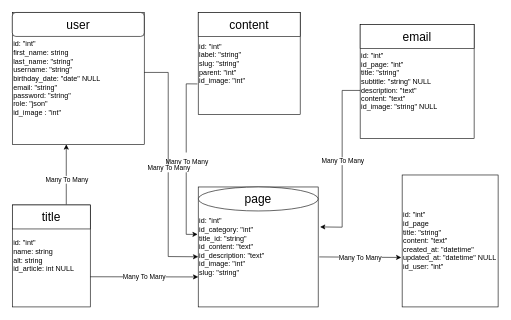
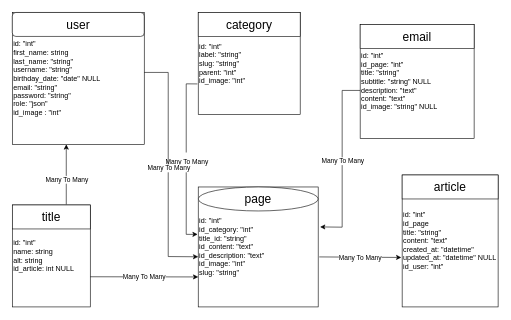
  <mxCell id="0" />
  <mxCell id="1" parent="0" />
  <mxCell id="2" value="id: &quot;int&quot;&lt;br&gt;label: &quot;string&quot;&lt;br&gt;slug: &quot;string&quot;&lt;br&gt;parent: &quot;int&quot;&lt;br&gt;id_image: &quot;int&quot;" style="whiteSpace=wrap;html=1;aspect=fixed;align=left;" parent="1" vertex="1"><mxGeometry x="330" y="20" width="170" height="170" as="geometry" /></mxCell>
- <mxCell id="3" value="&lt;font style=&quot;font-size: 20px&quot;&gt;content&lt;/font&gt;" style="rounded=0;whiteSpace=wrap;html=1;" parent="1" vertex="1"><mxGeometry x="330" y="20" width="170" height="40" as="geometry" /></mxCell>
+ <mxCell id="3" value="&lt;font style=&quot;font-size: 20px&quot;&gt;category&lt;/font&gt;" style="rounded=0;whiteSpace=wrap;html=1;" parent="1" vertex="1"><mxGeometry x="330" y="20" width="170" height="40" as="geometry" /></mxCell>
  <mxCell id="4" value="id: &quot;int&quot;&lt;br&gt;id_category: &quot;int&quot;&lt;br&gt;title_id: &quot;string&quot;&lt;br&gt;id_content: &quot;text&quot;&lt;br&gt;id_description: &quot;text&quot;&lt;br&gt;id_image: &quot;int&quot;&lt;br&gt;slug: &quot;string&quot;" style="whiteSpace=wrap;html=1;aspect=fixed;align=left;" parent="1" vertex="1"><mxGeometry x="330" y="310.98" width="200" height="200" as="geometry" /></mxCell>
  <mxCell id="5" value="page" style="ellipse;whiteSpace=wrap;html=1;fontSize=20;align=center;" parent="1" vertex="1"><mxGeometry x="330" y="310.98" width="200" height="40" as="geometry" /></mxCell>
  <mxCell id="6" value="" style="endArrow=classic;html=1;rounded=0;fontSize=20;exitX=-0.008;exitY=0.701;exitDx=0;exitDy=0;exitPerimeter=0;" parent="1" source="2" edge="1"><mxGeometry relative="1" as="geometry"><mxPoint x="300" y="140.98" as="sourcePoint" /><mxPoint x="329" y="390" as="targetPoint" /><Array as="points"><mxPoint x="310" y="139" /><mxPoint x="310" y="390" /></Array></mxGeometry></mxCell>
  <mxCell id="7" value="&lt;font style=&quot;font-size: 11px&quot;&gt;Many To Many&lt;/font&gt;" style="edgeLabel;resizable=0;html=1;align=center;verticalAlign=middle;fontSize=20;" parent="6" connectable="0" vertex="1"><mxGeometry relative="1" as="geometry" /></mxCell>
  <mxCell id="8" value="id: &quot;int&quot;&lt;br&gt;id_page&lt;br&gt;title: &quot;string&quot;&lt;br&gt;content: &quot;text&quot;&lt;br&gt;created_at: &quot;datetime&quot;&lt;br&gt;updated_at: &quot;datetime&quot; NULL&lt;br&gt;id_user: &quot;int&quot;" style="whiteSpace=wrap;html=1;align=left;" parent="1" vertex="1"><mxGeometry x="670" y="290.98" width="160" height="220" as="geometry" /></mxCell>
+ <mxCell id="9" value="article" style="rounded=0;whiteSpace=wrap;html=1;fontSize=20;align=center;" parent="1" vertex="1"><mxGeometry x="670" y="290.98" width="160" height="40" as="geometry" /></mxCell>
  <mxCell id="10" value="id: &quot;int&quot;&lt;br&gt;name: string&lt;br&gt;alt: string&lt;br&gt;id_article: int NULL" style="whiteSpace=wrap;html=1;align=left;" parent="1" vertex="1"><mxGeometry x="20" y="340.98" width="130" height="170" as="geometry" /></mxCell>
  <mxCell id="11" value="title" style="rounded=0;whiteSpace=wrap;html=1;fontSize=20;align=center;" parent="1" vertex="1"><mxGeometry x="20" y="340.98" width="130" height="40" as="geometry" /></mxCell>
  <mxCell id="12" value="" style="endArrow=classic;html=1;rounded=0;fontSize=11;exitX=1;exitY=0.704;exitDx=0;exitDy=0;entryX=0;entryY=0.75;entryDx=0;entryDy=0;exitPerimeter=0;" parent="1" source="10" edge="1" target="4"><mxGeometry relative="1" as="geometry"><mxPoint x="240" y="395.98" as="sourcePoint" /><mxPoint x="330" y="395.56" as="targetPoint" /></mxGeometry></mxCell>
  <mxCell id="13" value="Many To Many" style="edgeLabel;resizable=0;html=1;align=center;verticalAlign=middle;fontSize=11;" parent="12" connectable="0" vertex="1"><mxGeometry relative="1" as="geometry" /></mxCell>
  <mxCell id="14" value="id: &quot;int&quot;&lt;br&gt;first_name: string&lt;br&gt;last_name: &quot;string&quot;&lt;br&gt;username: &quot;string&quot;&lt;br&gt;birthday_date: &quot;date&quot; NULL&lt;br&gt;email: &quot;string&quot;&lt;br&gt;password: &quot;string&quot;&lt;br&gt;role: &quot;json&quot;&lt;br&gt;id_image : &quot;int&quot;" style="whiteSpace=wrap;html=1;aspect=fixed;align=left;" parent="1" vertex="1"><mxGeometry x="20" y="20" width="220" height="220" as="geometry" /></mxCell>
  <mxCell id="15" value="user" style="whiteSpace=wrap;html=1;fontSize=20;align=center;rounded=1;" parent="1" vertex="1"><mxGeometry x="20" y="20" width="220" height="40" as="geometry" /></mxCell>
  <mxCell id="16" value="" style="endArrow=classic;html=1;rounded=0;fontSize=11;" parent="1" edge="1"><mxGeometry relative="1" as="geometry"><mxPoint x="110" y="340" as="sourcePoint" /><mxPoint x="110" y="240" as="targetPoint" /></mxGeometry></mxCell>
  <mxCell id="17" value="Many To Many" style="edgeLabel;resizable=0;html=1;align=center;verticalAlign=middle;fontSize=11;" parent="16" connectable="0" vertex="1"><mxGeometry relative="1" as="geometry"><mxPoint y="8" as="offset" /></mxGeometry></mxCell>
  <mxCell id="18" value="" style="endArrow=classic;html=1;rounded=0;fontSize=11;entryX=0;entryY=0.582;entryDx=0;entryDy=0;entryPerimeter=0;" parent="1" target="4" edge="1"><mxGeometry relative="1" as="geometry"><mxPoint x="240" y="120" as="sourcePoint" /><mxPoint x="320" y="330" as="targetPoint" /><Array as="points"><mxPoint x="280" y="120" /><mxPoint x="280" y="427" /></Array></mxGeometry></mxCell>
  <mxCell id="19" value="Many To Many" style="edgeLabel;resizable=0;html=1;align=center;verticalAlign=middle;fontSize=11;" parent="18" connectable="0" vertex="1"><mxGeometry relative="1" as="geometry" /></mxCell>
  <mxCell id="20" value="" style="endArrow=classic;html=1;rounded=0;fontSize=11;entryX=-0.009;entryY=0.625;entryDx=0;entryDy=0;entryPerimeter=0;exitX=1.009;exitY=0.583;exitDx=0;exitDy=0;exitPerimeter=0;" parent="1" target="8" edge="1" source="4"><mxGeometry relative="1" as="geometry"><mxPoint x="530" y="381" as="sourcePoint" /><mxPoint x="670" y="381" as="targetPoint" /></mxGeometry></mxCell>
  <mxCell id="21" value="Many To Many" style="edgeLabel;resizable=0;html=1;align=center;verticalAlign=middle;fontSize=11;" parent="20" connectable="0" vertex="1"><mxGeometry relative="1" as="geometry" /></mxCell>
  <mxCell id="22" value="id: &quot;int&quot;&lt;br&gt;id_page: &quot;int&quot;&lt;br&gt;title: &quot;string&quot;&lt;br&gt;subtitle: &quot;string&quot; NULL&lt;br&gt;description: &quot;text&quot;&lt;br&gt;content: &quot;text&quot;&lt;br&gt;id_image: &quot;string&quot; NULL" style="whiteSpace=wrap;html=1;aspect=fixed;align=left;" vertex="1" parent="1"><mxGeometry x="600" y="40" width="190" height="190" as="geometry" /></mxCell>
  <mxCell id="23" value="&lt;font style=&quot;font-size: 20px&quot;&gt;email&lt;/font&gt;" style="rounded=0;whiteSpace=wrap;html=1;" vertex="1" parent="1"><mxGeometry x="600" y="40" width="190" height="40" as="geometry" /></mxCell>
  <mxCell id="24" value="" style="endArrow=classic;html=1;rounded=0;entryX=1.016;entryY=0.333;entryDx=0;entryDy=0;entryPerimeter=0;" edge="1" parent="1" target="4"><mxGeometry relative="1" as="geometry"><mxPoint x="600" y="150" as="sourcePoint" /><mxPoint x="520" y="280" as="targetPoint" /><Array as="points"><mxPoint x="570" y="150" /><mxPoint x="570" y="378" /></Array></mxGeometry></mxCell>
  <mxCell id="25" value="Many To Many" style="edgeLabel;resizable=0;html=1;align=center;verticalAlign=middle;" connectable="0" vertex="1" parent="24"><mxGeometry relative="1" as="geometry" /></mxCell>
